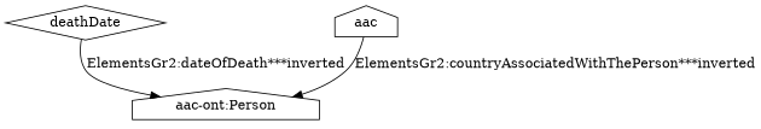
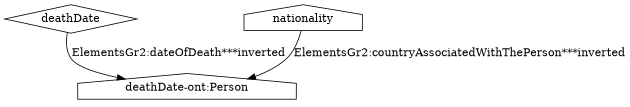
  digraph {
    node [shape=house type=attribute_name]
    edge [type=st_property_uri]
-   n1 [label="aac-ont:Person" type=class_uri]
+   n1 [label="deathDate-ont:Person" type=class_uri]
    n2 [label=deathDate shape=diamond]
-   n3 [label=aac]
+   n3 [label=nationality]
    n2 -> n1 [label="ElementsGr2:dateOfDeath***inverted"]
    n3 -> n1 [label="ElementsGr2:countryAssociatedWithThePerson***inverted"]
  }
